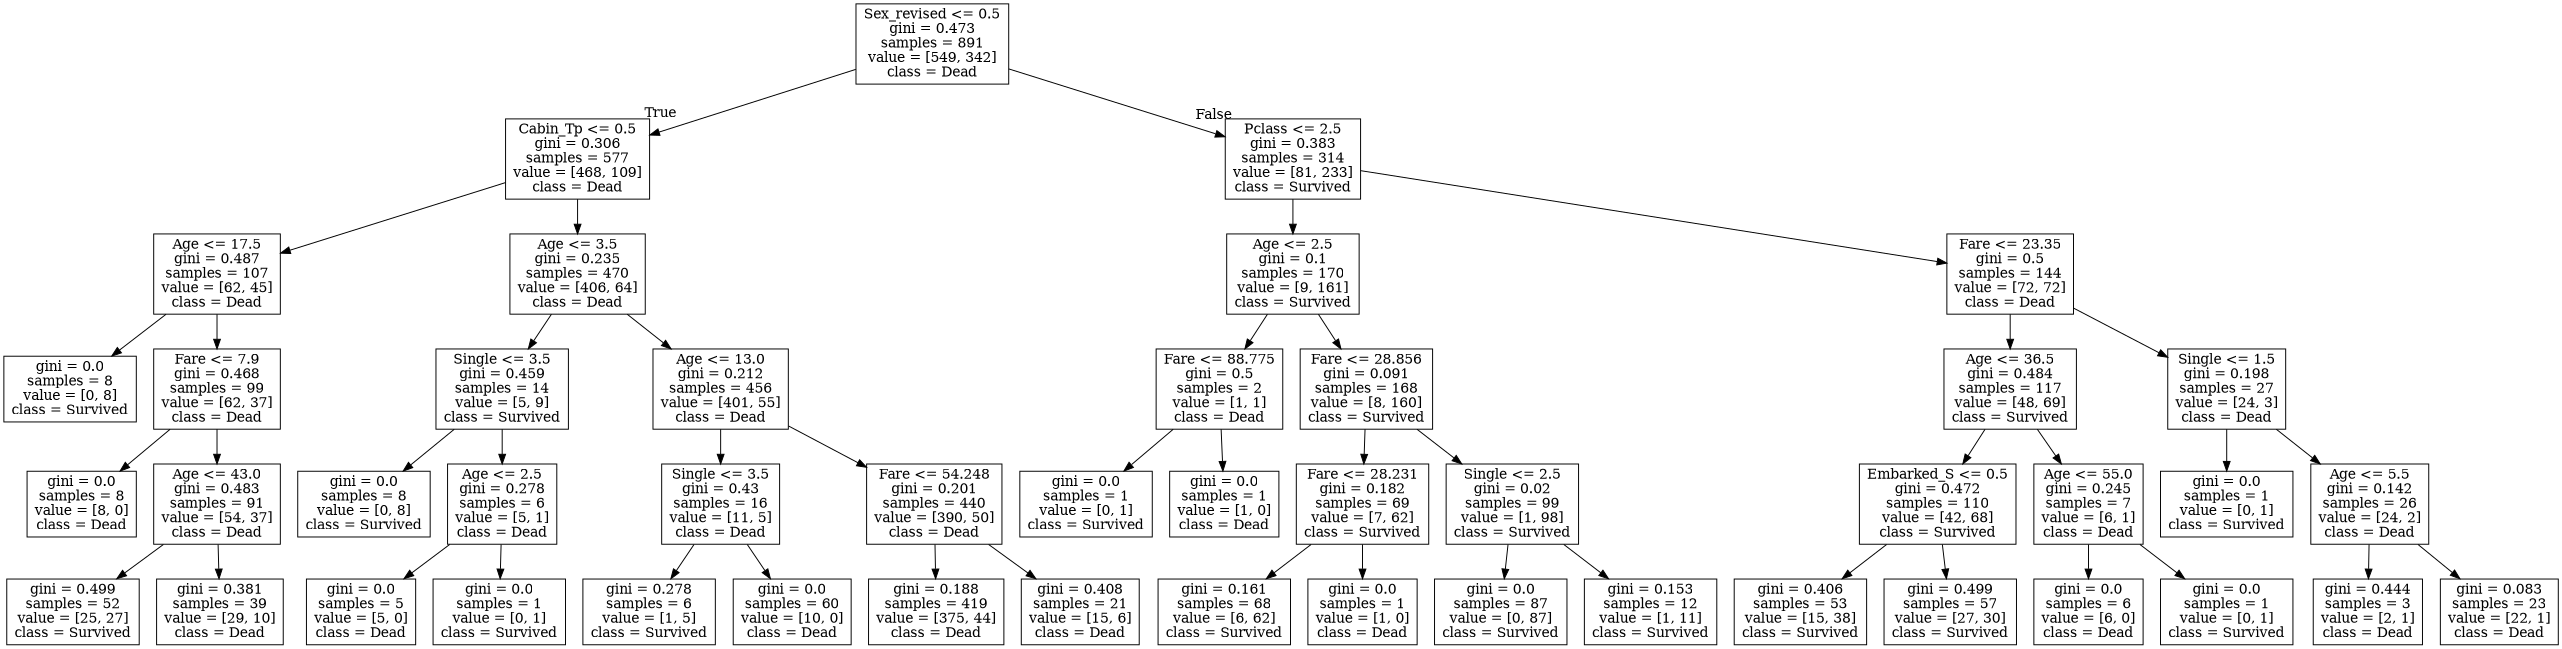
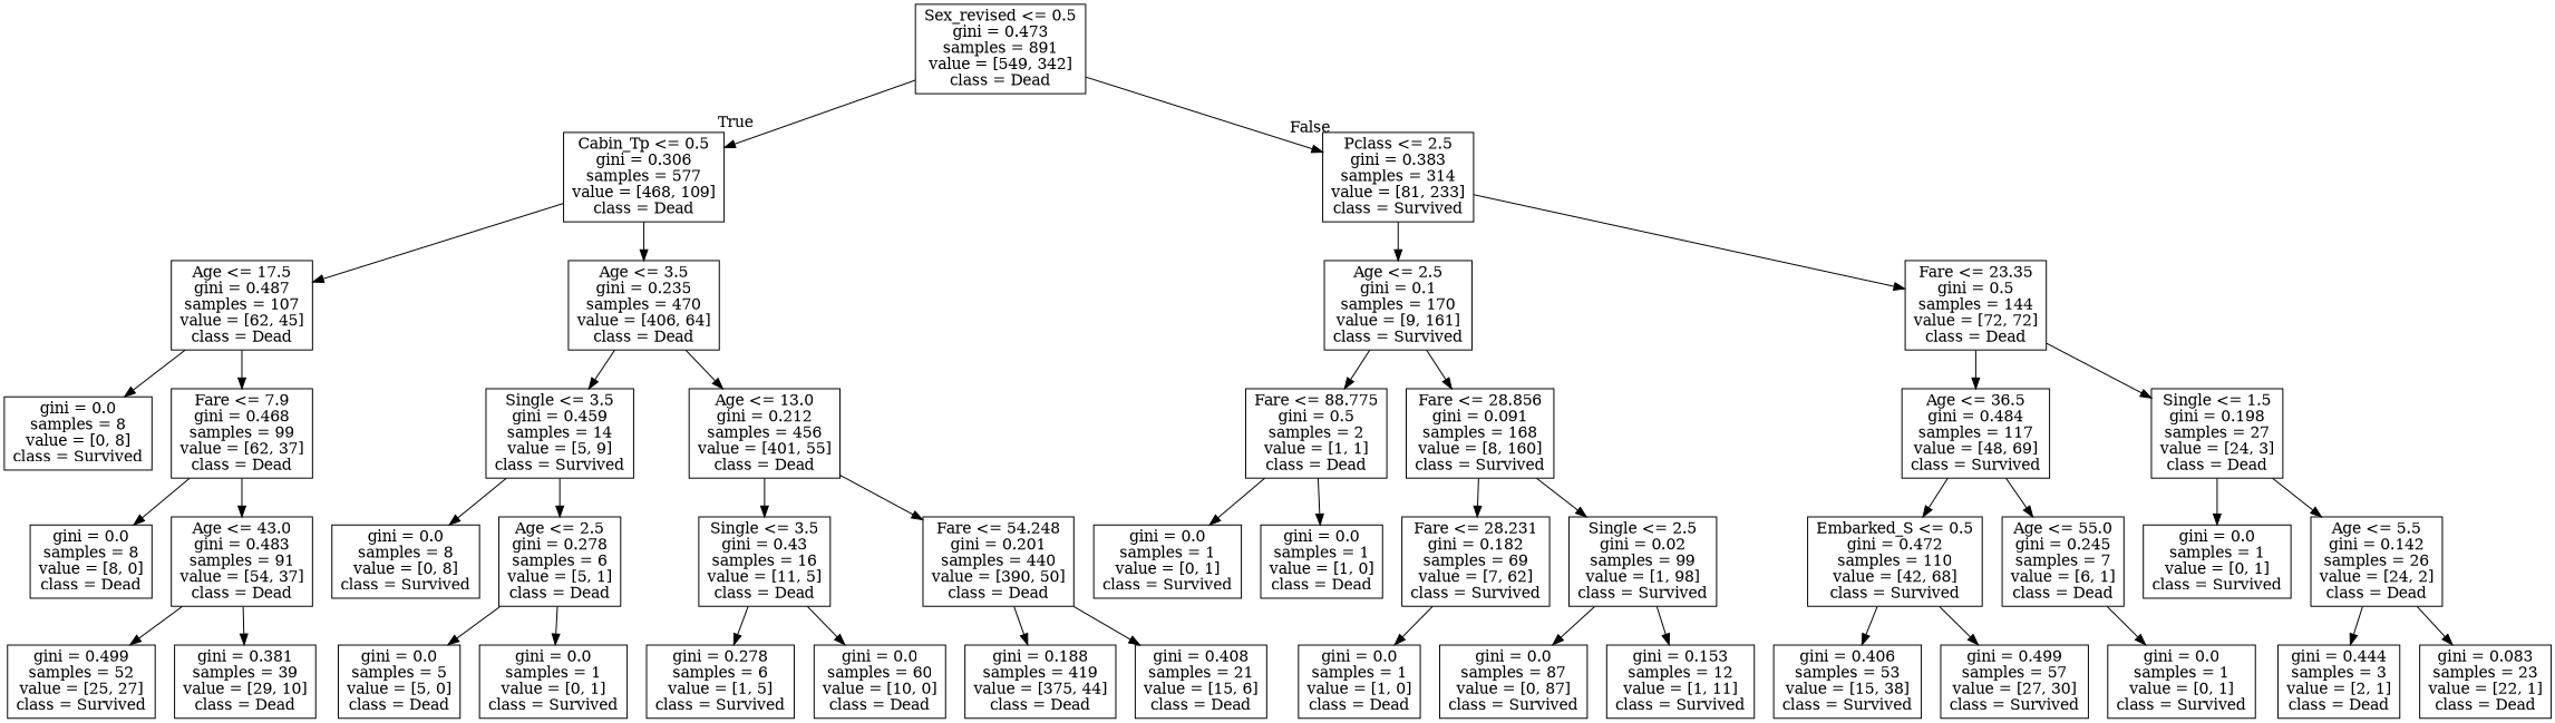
  digraph {
    node [shape=box]
    n1 [label="Sex_revised <= 0.5\ngini = 0.473\nsamples = 891\nvalue = [549, 342]\nclass = Dead"]
    n2 [label="Cabin_Tp <= 0.5\ngini = 0.306\nsamples = 577\nvalue = [468, 109]\nclass = Dead"]
    n3 [label="Pclass <= 2.5\ngini = 0.383\nsamples = 314\nvalue = [81, 233]\nclass = Survived"]
    n4 [label="Age <= 17.5\ngini = 0.487\nsamples = 107\nvalue = [62, 45]\nclass = Dead"]
    n5 [label="Age <= 3.5\ngini = 0.235\nsamples = 470\nvalue = [406, 64]\nclass = Dead"]
    n6 [label="Age <= 2.5\ngini = 0.1\nsamples = 170\nvalue = [9, 161]\nclass = Survived"]
    n7 [label="Fare <= 23.35\ngini = 0.5\nsamples = 144\nvalue = [72, 72]\nclass = Dead"]
    n8 [label="gini = 0.0\nsamples = 8\nvalue = [0, 8]\nclass = Survived"]
    n9 [label="Fare <= 7.9\ngini = 0.468\nsamples = 99\nvalue = [62, 37]\nclass = Dead"]
    n10 [label="Single <= 3.5\ngini = 0.459\nsamples = 14\nvalue = [5, 9]\nclass = Survived"]
    n11 [label="Age <= 13.0\ngini = 0.212\nsamples = 456\nvalue = [401, 55]\nclass = Dead"]
    n12 [label="gini = 0.0\nsamples = 8\nvalue = [8, 0]\nclass = Dead"]
    n13 [label="Age <= 43.0\ngini = 0.483\nsamples = 91\nvalue = [54, 37]\nclass = Dead"]
    n14 [label="gini = 0.499\nsamples = 52\nvalue = [25, 27]\nclass = Survived"]
    n15 [label="gini = 0.381\nsamples = 39\nvalue = [29, 10]\nclass = Dead"]
    n16 [label="gini = 0.0\nsamples = 8\nvalue = [0, 8]\nclass = Survived"]
    n17 [label="Age <= 2.5\ngini = 0.278\nsamples = 6\nvalue = [5, 1]\nclass = Dead"]
    n18 [label="Single <= 3.5\ngini = 0.43\nsamples = 16\nvalue = [11, 5]\nclass = Dead"]
    n19 [label="Fare <= 54.248\ngini = 0.201\nsamples = 440\nvalue = [390, 50]\nclass = Dead"]
    n20 [label="gini = 0.0\nsamples = 5\nvalue = [5, 0]\nclass = Dead"]
    n21 [label="gini = 0.0\nsamples = 1\nvalue = [0, 1]\nclass = Survived"]
    n22 [label="gini = 0.278\nsamples = 6\nvalue = [1, 5]\nclass = Survived"]
    n23 [label="gini = 0.0\nsamples = 60\nvalue = [10, 0]\nclass = Dead"]
    n24 [label="gini = 0.188\nsamples = 419\nvalue = [375, 44]\nclass = Dead"]
    n25 [label="gini = 0.408\nsamples = 21\nvalue = [15, 6]\nclass = Dead"]
    n26 [label="Fare <= 88.775\ngini = 0.5\nsamples = 2\nvalue = [1, 1]\nclass = Dead"]
    n27 [label="Fare <= 28.856\ngini = 0.091\nsamples = 168\nvalue = [8, 160]\nclass = Survived"]
    n28 [label="Age <= 36.5\ngini = 0.484\nsamples = 117\nvalue = [48, 69]\nclass = Survived"]
    n29 [label="Single <= 1.5\ngini = 0.198\nsamples = 27\nvalue = [24, 3]\nclass = Dead"]
    n30 [label="gini = 0.0\nsamples = 1\nvalue = [0, 1]\nclass = Survived"]
    n31 [label="gini = 0.0\nsamples = 1\nvalue = [1, 0]\nclass = Dead"]
    n32 [label="Fare <= 28.231\ngini = 0.182\nsamples = 69\nvalue = [7, 62]\nclass = Survived"]
    n33 [label="Single <= 2.5\ngini = 0.02\nsamples = 99\nvalue = [1, 98]\nclass = Survived"]
-   n34 [label="gini = 0.161\nsamples = 68\nvalue = [6, 62]\nclass = Survived"]
    n35 [label="gini = 0.0\nsamples = 1\nvalue = [1, 0]\nclass = Dead"]
    n36 [label="gini = 0.0\nsamples = 87\nvalue = [0, 87]\nclass = Survived"]
    n37 [label="gini = 0.153\nsamples = 12\nvalue = [1, 11]\nclass = Survived"]
    n38 [label="Embarked_S <= 0.5\ngini = 0.472\nsamples = 110\nvalue = [42, 68]\nclass = Survived"]
    n39 [label="Age <= 55.0\ngini = 0.245\nsamples = 7\nvalue = [6, 1]\nclass = Dead"]
    n40 [label="gini = 0.0\nsamples = 1\nvalue = [0, 1]\nclass = Survived"]
    n41 [label="Age <= 5.5\ngini = 0.142\nsamples = 26\nvalue = [24, 2]\nclass = Dead"]
    n42 [label="gini = 0.406\nsamples = 53\nvalue = [15, 38]\nclass = Survived"]
    n43 [label="gini = 0.499\nsamples = 57\nvalue = [27, 30]\nclass = Survived"]
-   n44 [label="gini = 0.0\nsamples = 6\nvalue = [6, 0]\nclass = Dead"]
    n45 [label="gini = 0.0\nsamples = 1\nvalue = [0, 1]\nclass = Survived"]
    n46 [label="gini = 0.444\nsamples = 3\nvalue = [2, 1]\nclass = Dead"]
    n47 [label="gini = 0.083\nsamples = 23\nvalue = [22, 1]\nclass = Dead"]
    n1 -> n2 [headlabel=True labelangle=45 labeldistance=2.5]
    n1 -> n3 [headlabel=False labelangle=-45 labeldistance=2.5]
    n2 -> n4
    n2 -> n5
    n3 -> n6
    n3 -> n7
    n4 -> n8
    n4 -> n9
    n5 -> n10
    n5 -> n11
    n6 -> n26
    n6 -> n27
    n7 -> n28
    n7 -> n29
    n9 -> n12
    n9 -> n13
    n10 -> n16
    n10 -> n17
    n11 -> n18
    n11 -> n19
    n13 -> n14
    n13 -> n15
    n17 -> n20
    n17 -> n21
    n18 -> n22
    n18 -> n23
    n19 -> n24
    n19 -> n25
    n26 -> n30
    n26 -> n31
    n27 -> n32
    n27 -> n33
    n28 -> n38
    n28 -> n39
    n29 -> n40
    n29 -> n41
-   n32 -> n34
    n32 -> n35
    n33 -> n36
    n33 -> n37
    n38 -> n42
    n38 -> n43
-   n39 -> n44
    n39 -> n45
    n41 -> n46
    n41 -> n47
  }
